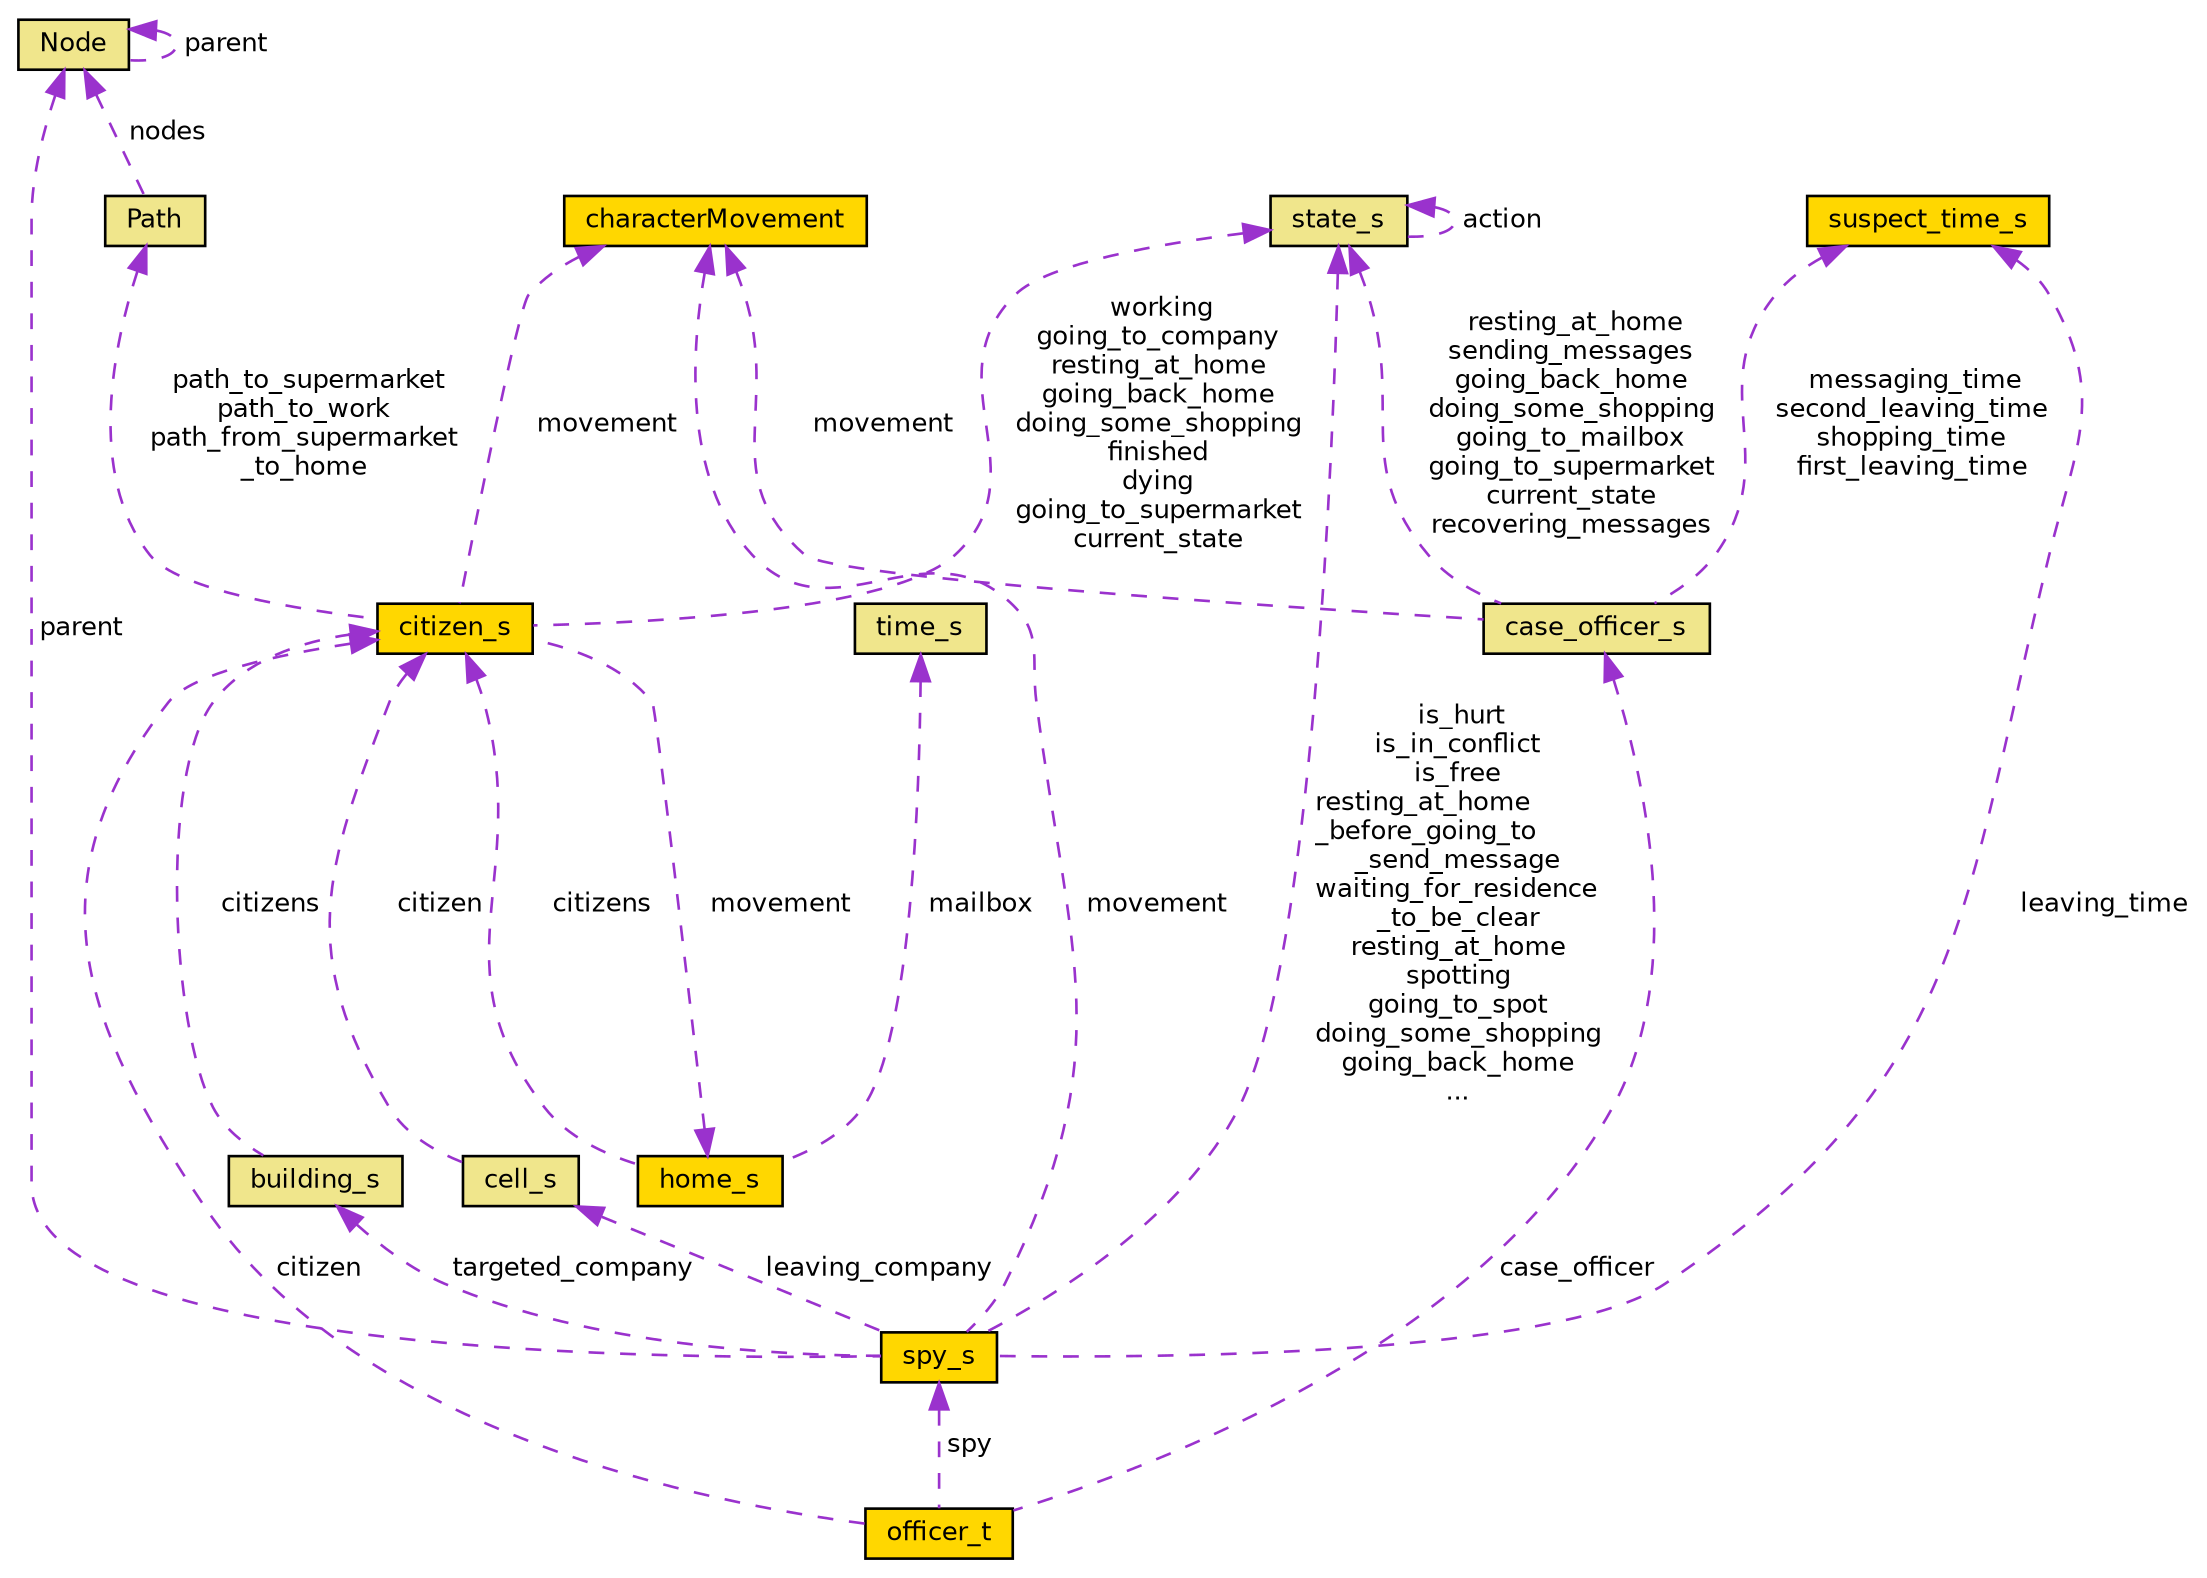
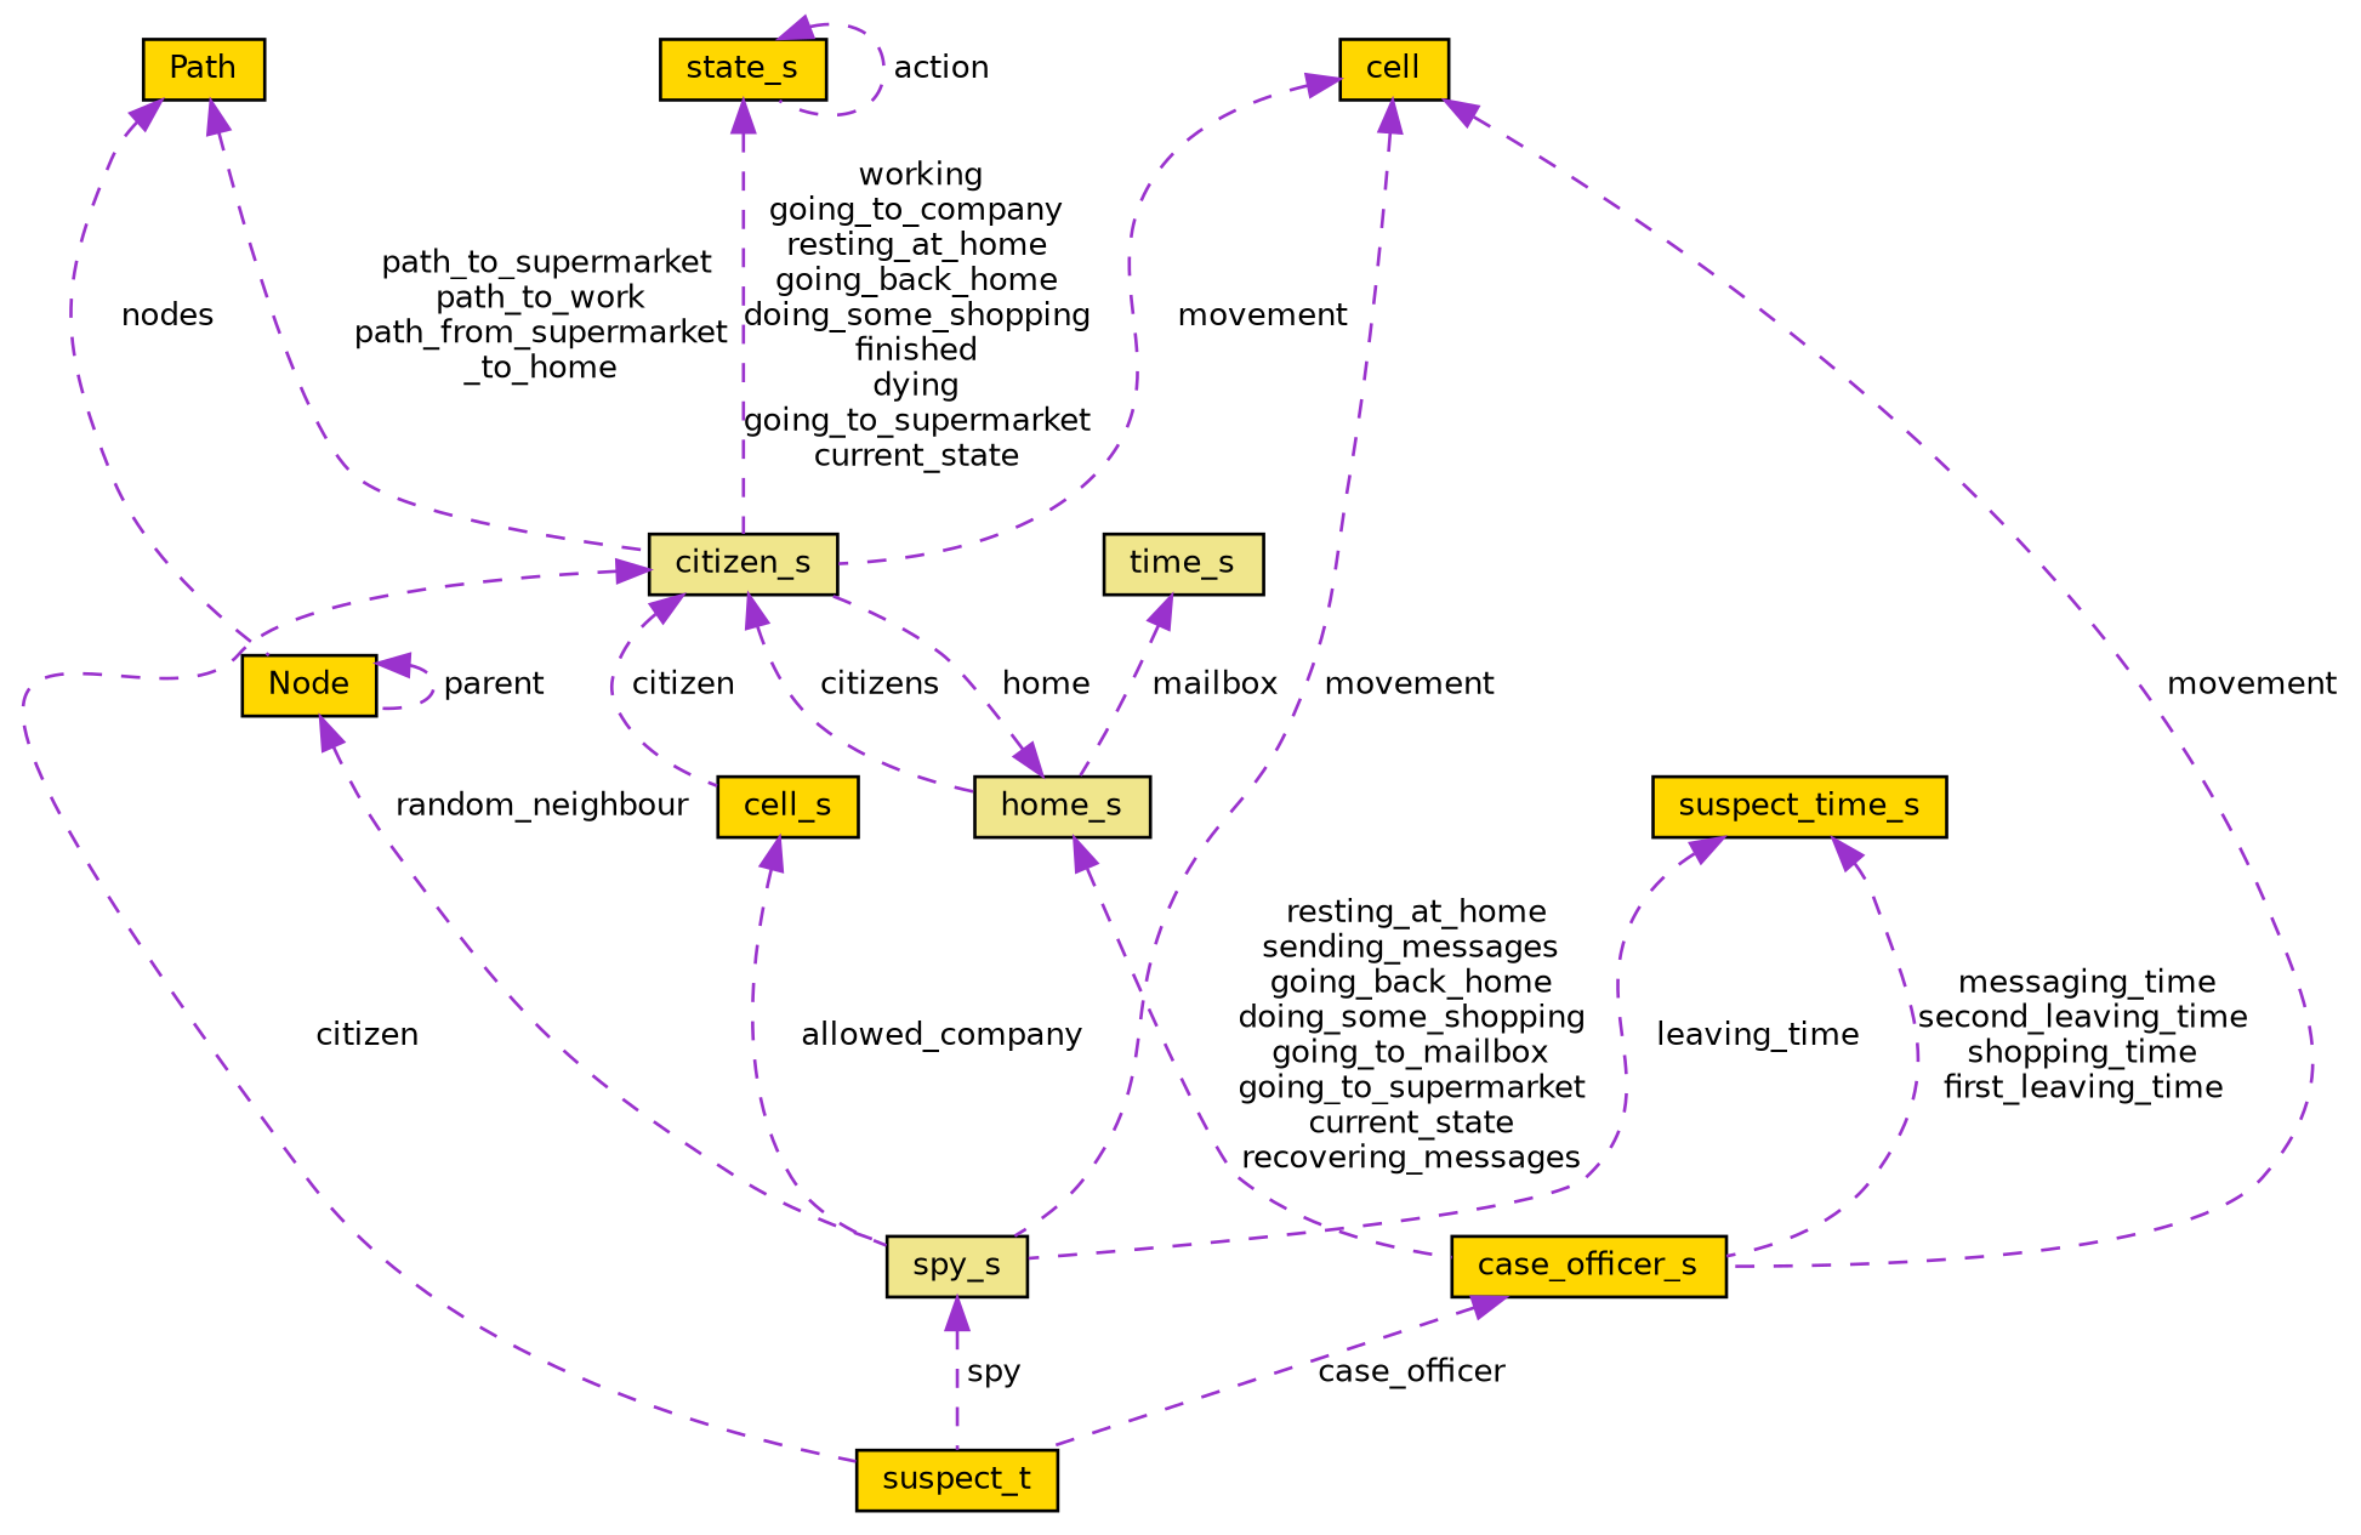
  digraph {
    node [color=black fillcolor=gold fontname=Helvetica fontsize=10 shape=record style=filled]
    edge [color=darkorchid3 dir=back fontname=Helvetica fontsize=10 labelfontname=Helvetica labelfontsize=10 style=dashed]
-   n1 [fontcolor=black height=0.2 label=officer_t width=0.4]
-   n2 [height=0.2 label=citizen_s width=0.4]
-   n3 [height=0.2 label=home_s width=0.4]
-   n4 [fillcolor=khaki height=0.2 label=building_s width=0.4]
-   n5 [fillcolor=khaki height=0.2 label=cell_s width=0.4]
-   n6 [height=0.2 label=spy_s width=0.4]
+   n1 [fontcolor=black height=0.2 label=suspect_t width=0.4]
+   n2 [fillcolor=khaki height=0.2 label=citizen_s width=0.4]
+   n3 [fillcolor=khaki height=0.2 label=home_s width=0.4]
+   n5 [height=0.2 label=cell_s width=0.4]
+   n6 [fillcolor=khaki height=0.2 label=spy_s width=0.4]
    n7 [fillcolor=khaki height=0.2 label=time_s width=0.4]
-   n8 [fillcolor=khaki height=0.2 label=Path width=0.4]
-   n9 [fillcolor=khaki height=0.2 label="Node" width=0.4]
-   n10 [height=0.2 label=characterMovement width=0.4]
-   n11 [fillcolor=khaki height=0.2 label=case_officer_s width=0.4]
-   n12 [fillcolor=khaki height=0.2 label=state_s width=0.4]
+   n8 [height=0.2 label=Path width=0.4]
+   n9 [height=0.2 label="Node" width=0.4]
+   n10 [height=0.2 label=cell width=0.4]
+   n11 [height=0.2 label=case_officer_s width=0.4]
+   n12 [height=0.2 label=state_s width=0.4]
    n13 [height=0.2 label=suspect_time_s width=0.4]
    n2 -> n1 [label=" citizen"]
    n2 -> n3 [label=" citizens"]
-   n2 -> n4 [label=" citizens"]
    n2 -> n5 [label=" citizen"]
-   n3 -> n2 [label=" movement"]
-   n4 -> n6 [label=" targeted_company"]
-   n5 -> n6 [label=" leaving_company"]
+   n3 -> n2 [label=" home"]
+   n5 -> n6 [label=" allowed_company"]
    n6 -> n1 [label=" spy"]
    n7 -> n3 [label=" mailbox"]
    n8 -> n2 [label=" path_to_supermarket\npath_to_work\npath_from_supermarket\l_to_home"]
-   n9 -> n6 [label=" parent"]
-   n9 -> n8 [label=" nodes"]
+   n9 -> n6 [label=" random_neighbour"]
+   n8 -> n9 [label=" nodes"]
    n9 -> n9 [label=" parent"]
    n10 -> n2 [label=" movement"]
    n10 -> n6 [label=" movement"]
    n10 -> n11 [label=" movement"]
    n11 -> n1 [label=" case_officer"]
    n12 -> n2 [label=" working\ngoing_to_company\nresting_at_home\ngoing_back_home\ndoing_some_shopping\nfinished\ndying\ngoing_to_supermarket\ncurrent_state"]
-   n12 -> n6 [label=" is_hurt\nis_in_conflict\nis_free\nresting_at_home\l_before_going_to\l_send_message\nwaiting_for_residence\l_to_be_clear\nresting_at_home\nspotting\ngoing_to_spot\ndoing_some_shopping\ngoing_back_home\n..."]
-   n12 -> n11 [label=" resting_at_home\nsending_messages\ngoing_back_home\ndoing_some_shopping\ngoing_to_mailbox\ngoing_to_supermarket\ncurrent_state\nrecovering_messages"]
+   n3 -> n11 [label=" resting_at_home\nsending_messages\ngoing_back_home\ndoing_some_shopping\ngoing_to_mailbox\ngoing_to_supermarket\ncurrent_state\nrecovering_messages"]
    n12 -> n12 [label=" action"]
    n13 -> n6 [label=" leaving_time"]
    n13 -> n11 [label=" messaging_time\nsecond_leaving_time\nshopping_time\nfirst_leaving_time"]
  }
